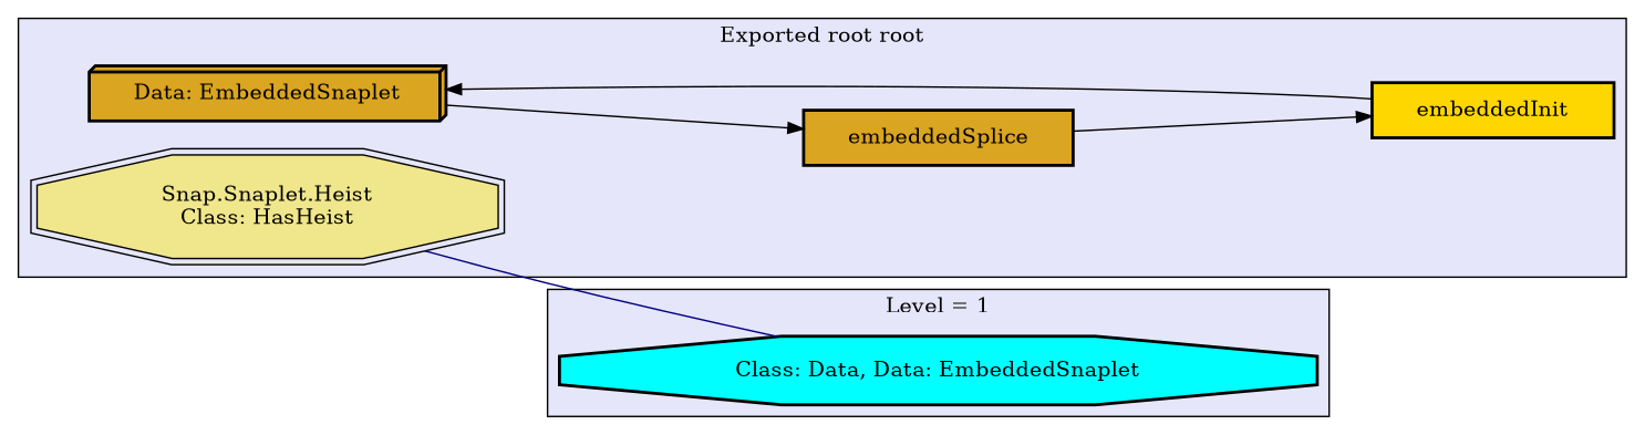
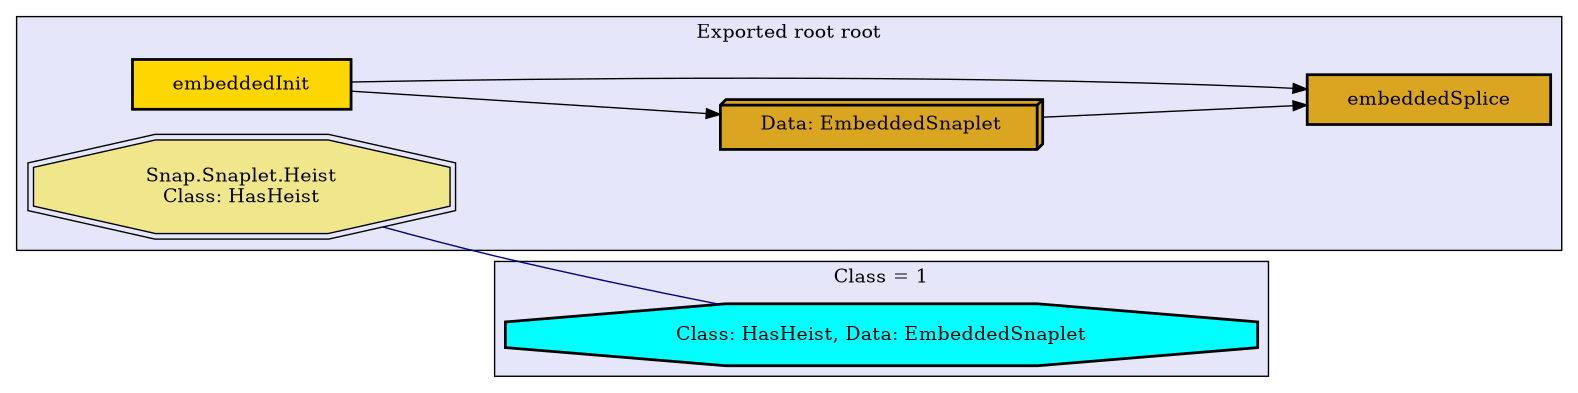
  digraph {
    rankdir=LR
    node [fillcolor=goldenrod margin="0.4,0.1" shape=box style="filled,bold"]
    edge [color=black penwidth=1]
    n1 [label="Data: EmbeddedSnaplet" shape=box3d]
    n2 [fillcolor=gold label=embeddedInit]
    n3 [label=embeddedSplice]
    n4 [fillcolor=khaki label="Snap.Snaplet.Heist\nClass: HasHeist" shape=doubleoctagon style="filled,solid"]
-   n5 [fillcolor=cyan label="Class: Data, Data: EmbeddedSnaplet" shape=octagon]
+   n5 [fillcolor=cyan label="Class: HasHeist, Data: EmbeddedSnaplet" shape=octagon]
    subgraph cluster_1 {
      fillcolor=lavender
      label="Exported root root"
      style=filled
      n1
      n2
      n3
      n4
    }
    subgraph cluster_2 {
      fillcolor=lavender
-     label="Level = 1"
+     label="Class = 1"
      style=filled
      n5
    }
    n1 -> n3
    n2 -> n1
-   n3 -> n2
+   n2 -> n3
    n4 -> n5 [color=navy dir=none]
  }
